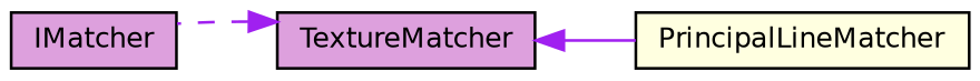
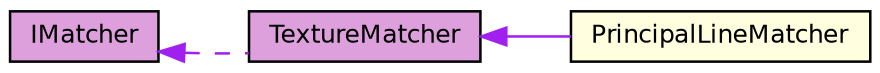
  digraph {
    rankdir=LR
    node [color=black fillcolor=plum fontname=Helvetica fontsize=10 shape=record style=filled]
    edge [color=purple dir=back fontname=Helvetica fontsize=10 labelfontname=Helvetica labelfontsize=10]
    n1 [fontcolor=black height=0.2 label=IMatcher width=0.4]
    n2 [height=0.2 label=TextureMatcher width=0.4]
    n3 [fillcolor=lightyellow height=0.2 label=PrincipalLineMatcher width=0.4]
-   n2 -> n1 [style=dashed]
+   n1 -> n2 [style=dashed]
    n2 -> n3 [style=solid]
  }
